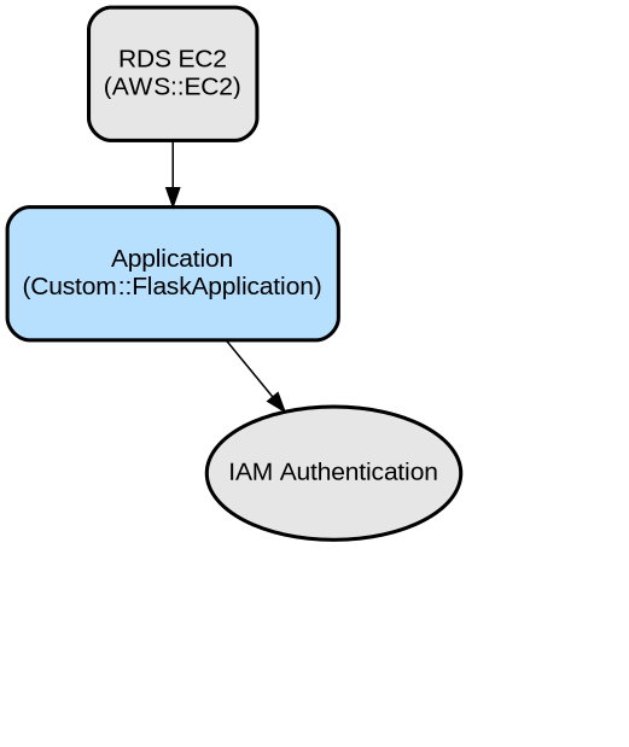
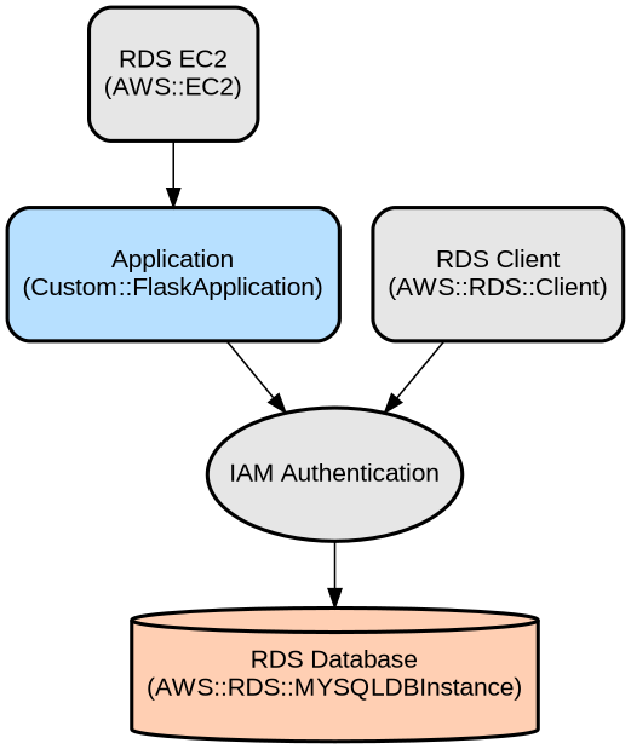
  digraph {
    node [color=black fillcolor="#E6E6E6" fontname=Arial shape=rectangle style="filled,bold,rounded"]
+   n1 [fillcolor="#FFCFB3" height=1 label="RDS Database\n(AWS::RDS::MYSQLDBInstance)" shape=cylinder]
    n2 [height=1 label="RDS EC2\n(AWS::EC2)"]
    n3 [fillcolor="#B7E0FF" height=1 label="Application\n(Custom::FlaskApplication)"]
    "IAM Authentication" [height=1 shape=""]
+   n5 [height=1 label="RDS Client\n(AWS::RDS::Client)"]
    n2 -> n3
    n3 -> "IAM Authentication"
+   "IAM Authentication" -> n1
+   n5 -> "IAM Authentication"
  }
